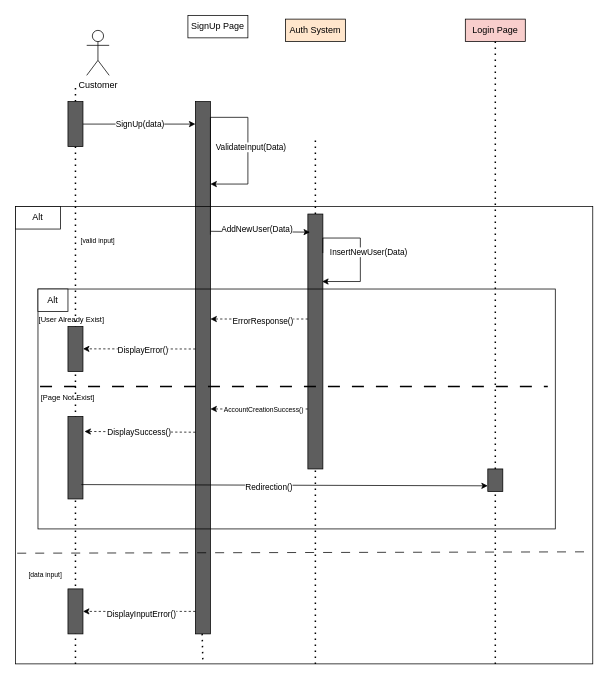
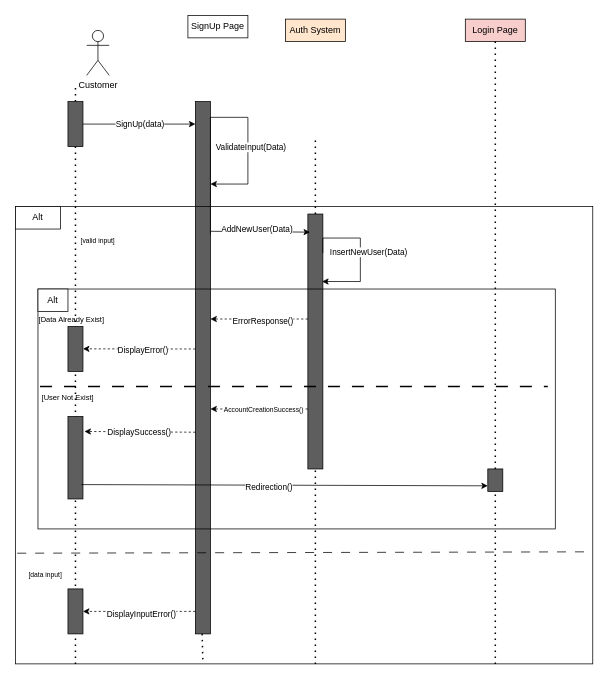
  <mxCell id="0" />
  <mxCell id="1" parent="0" />
  <mxCell id="2" value="Customer" style="shape=umlActor;verticalLabelPosition=bottom;verticalAlign=top;html=1;outlineConnect=0;" vertex="1" parent="1"><mxGeometry x="115" y="40" width="30" height="60" as="geometry" /></mxCell>
  <mxCell id="3" value="" style="endArrow=none;dashed=1;html=1;dashPattern=1 3;strokeWidth=2;rounded=0;" edge="1" parent="1" source="5"><mxGeometry width="50" height="50" relative="1" as="geometry"><mxPoint x="100" y="395" as="sourcePoint" /><mxPoint x="100" y="115" as="targetPoint" /></mxGeometry></mxCell>
  <mxCell id="4" value="" style="endArrow=none;dashed=1;html=1;dashPattern=1 3;strokeWidth=2;rounded=0;" edge="1" parent="1" target="5"><mxGeometry width="50" height="50" relative="1" as="geometry"><mxPoint x="100" y="885" as="sourcePoint" /><mxPoint x="100" y="115" as="targetPoint" /></mxGeometry></mxCell>
  <mxCell id="5" value="" style="rounded=0;whiteSpace=wrap;html=1;fillColor=#5E5E5E;" vertex="1" parent="1"><mxGeometry x="90" y="135" width="20" height="60" as="geometry" /></mxCell>
  <mxCell id="6" value="SignUp Page" style="rounded=0;whiteSpace=wrap;html=1;" vertex="1" parent="1"><mxGeometry x="250" y="20" width="80" height="30" as="geometry" /></mxCell>
  <mxCell id="7" value="" style="endArrow=none;dashed=1;html=1;dashPattern=1 3;strokeWidth=2;rounded=0;" edge="1" parent="1" target="8"><mxGeometry width="50" height="50" relative="1" as="geometry"><mxPoint x="270" y="545" as="sourcePoint" /><mxPoint x="270" y="115" as="targetPoint" /></mxGeometry></mxCell>
  <mxCell id="8" value="" style="rounded=0;whiteSpace=wrap;html=1;fillColor=#5E5E5E;" vertex="1" parent="1"><mxGeometry x="260" y="135" width="20" height="710" as="geometry" /></mxCell>
  <mxCell id="9" value="" style="endArrow=classic;html=1;rounded=0;exitX=1;exitY=0.5;exitDx=0;exitDy=0;" edge="1" parent="1" source="5"><mxGeometry width="50" height="50" relative="1" as="geometry"><mxPoint x="340" y="245" as="sourcePoint" /><mxPoint x="260" y="165" as="targetPoint" /></mxGeometry></mxCell>
  <mxCell id="10" value="SignUp(data)" style="edgeLabel;html=1;align=center;verticalAlign=middle;resizable=0;points=[];" vertex="1" connectable="0" parent="9"><mxGeometry relative="1" as="geometry"><mxPoint as="offset" /></mxGeometry></mxCell>
  <mxCell id="11" value="Auth System" style="rounded=0;whiteSpace=wrap;html=1;fillColor=#ffe6cc;" vertex="1" parent="1"><mxGeometry x="380" y="25" width="80" height="30" as="geometry" /></mxCell>
  <mxCell id="12" value="" style="endArrow=none;dashed=1;html=1;dashPattern=1 3;strokeWidth=2;rounded=0;entryX=0.5;entryY=1;entryDx=0;entryDy=0;" edge="1" parent="1"><mxGeometry width="50" height="50" relative="1" as="geometry"><mxPoint x="420" y="885" as="sourcePoint" /><mxPoint x="420" y="185" as="targetPoint" /></mxGeometry></mxCell>
  <mxCell id="13" value="" style="rounded=0;whiteSpace=wrap;html=1;fillColor=none;movable=0;resizable=0;rotatable=0;deletable=0;editable=0;locked=1;connectable=0;" vertex="1" parent="1"><mxGeometry x="20" y="275" width="770" height="610" as="geometry" /></mxCell>
  <mxCell id="14" value="Alt" style="rounded=0;whiteSpace=wrap;html=1;" vertex="1" parent="1"><mxGeometry x="20" y="275" width="60" height="30" as="geometry" /></mxCell>
  <mxCell id="15" style="edgeStyle=orthogonalEdgeStyle;rounded=0;orthogonalLoop=1;jettySize=auto;html=1;exitX=1;exitY=0.25;exitDx=0;exitDy=0;" edge="1" parent="1" source="8" target="8"><mxGeometry relative="1" as="geometry"><mxPoint x="300" y="225" as="sourcePoint" /><mxPoint x="310" y="244" as="targetPoint" /><Array as="points"><mxPoint x="280" y="156" /><mxPoint x="330" y="156" /><mxPoint x="330" y="245" /></Array></mxGeometry></mxCell>
  <mxCell id="16" value="ValidateInput(Data)" style="edgeLabel;html=1;align=center;verticalAlign=middle;resizable=0;points=[];" vertex="1" connectable="0" parent="15"><mxGeometry x="0.046" y="2" relative="1" as="geometry"><mxPoint x="29" y="41" as="offset" /></mxGeometry></mxCell>
  <mxCell id="17" value="&lt;font style=&quot;font-size: 9px;&quot;&gt;[valid input]&lt;/font&gt;" style="text;html=1;align=center;verticalAlign=middle;whiteSpace=wrap;rounded=0;" vertex="1" parent="1"><mxGeometry x="105" y="310" width="50" height="20" as="geometry" /></mxCell>
  <mxCell id="18" value="" style="rounded=0;whiteSpace=wrap;html=1;fillColor=#5E5E5E;" vertex="1" parent="1"><mxGeometry x="410" y="285" width="20" height="340" as="geometry" /></mxCell>
  <mxCell id="19" value="" style="rounded=0;whiteSpace=wrap;html=1;fillColor=none;movable=1;resizable=1;rotatable=1;deletable=1;editable=1;locked=0;connectable=1;" vertex="1" parent="1"><mxGeometry x="50" y="385" width="690" height="320" as="geometry" /></mxCell>
  <mxCell id="20" value="" style="endArrow=classic;html=1;rounded=0;entryX=0.142;entryY=0.071;entryDx=0;entryDy=0;entryPerimeter=0;" edge="1" parent="1" target="18"><mxGeometry width="50" height="50" relative="1" as="geometry"><mxPoint x="280" y="308" as="sourcePoint" /><mxPoint x="380" y="275" as="targetPoint" /></mxGeometry></mxCell>
  <mxCell id="21" value="AddNewUser(Data)" style="edgeLabel;html=1;align=center;verticalAlign=middle;resizable=0;points=[];" vertex="1" connectable="0" parent="20"><mxGeometry x="-0.149" y="-2" relative="1" as="geometry"><mxPoint x="5" y="-5" as="offset" /></mxGeometry></mxCell>
  <mxCell id="22" value="Alt" style="rounded=0;whiteSpace=wrap;html=1;" vertex="1" parent="1"><mxGeometry x="50" y="385" width="40" height="30" as="geometry" /></mxCell>
- <mxCell id="23" value="&lt;font size=&quot;1&quot;&gt;[User Already Exist]&lt;/font&gt;" style="text;html=1;align=center;verticalAlign=middle;whiteSpace=wrap;rounded=0;" vertex="1" parent="1"><mxGeometry x="50" y="415" width="90" height="20" as="geometry" /></mxCell>
+ <mxCell id="23" value="&lt;font size=&quot;1&quot;&gt;[Data Already Exist]&lt;/font&gt;" style="text;html=1;align=center;verticalAlign=middle;whiteSpace=wrap;rounded=0;" vertex="1" parent="1"><mxGeometry x="50" y="415" width="90" height="20" as="geometry" /></mxCell>
  <mxCell id="24" style="edgeStyle=orthogonalEdgeStyle;rounded=0;orthogonalLoop=1;jettySize=auto;html=1;exitX=0.993;exitY=0.153;exitDx=0;exitDy=0;exitPerimeter=0;" edge="1" parent="1" source="18"><mxGeometry relative="1" as="geometry"><mxPoint x="429" y="375" as="targetPoint" /><Array as="points"><mxPoint x="480" y="317" /><mxPoint x="480" y="375" /><mxPoint x="429" y="375" /></Array></mxGeometry></mxCell>
  <mxCell id="25" value="InsertNewUser(Data)" style="edgeLabel;html=1;align=center;verticalAlign=middle;resizable=0;points=[];" vertex="1" connectable="0" parent="24"><mxGeometry x="-0.011" y="1" relative="1" as="geometry"><mxPoint x="9" as="offset" /></mxGeometry></mxCell>
  <mxCell id="26" value="" style="endArrow=classic;html=1;rounded=0;dashed=1;" edge="1" parent="1"><mxGeometry width="50" height="50" relative="1" as="geometry"><mxPoint x="410" y="425" as="sourcePoint" /><mxPoint x="280" y="425" as="targetPoint" /></mxGeometry></mxCell>
  <mxCell id="27" value="ErrorResponse()" style="edgeLabel;html=1;align=center;verticalAlign=middle;resizable=0;points=[];" vertex="1" connectable="0" parent="26"><mxGeometry x="-0.061" y="2" relative="1" as="geometry"><mxPoint as="offset" /></mxGeometry></mxCell>
  <mxCell id="28" value="" style="rounded=0;whiteSpace=wrap;html=1;fillColor=#5E5E5E;" vertex="1" parent="1"><mxGeometry x="90" y="435" width="20" height="60" as="geometry" /></mxCell>
  <mxCell id="29" value="" style="endArrow=classic;html=1;rounded=0;dashed=1;" edge="1" parent="1"><mxGeometry width="50" height="50" relative="1" as="geometry"><mxPoint x="260" y="465" as="sourcePoint" /><mxPoint x="110" y="464.8" as="targetPoint" /></mxGeometry></mxCell>
  <mxCell id="30" value="DisplayError()" style="edgeLabel;html=1;align=center;verticalAlign=middle;resizable=0;points=[];" vertex="1" connectable="0" parent="29"><mxGeometry x="-0.061" y="2" relative="1" as="geometry"><mxPoint as="offset" /></mxGeometry></mxCell>
  <mxCell id="31" value="" style="endArrow=none;dashed=1;html=1;dashPattern=8 8;strokeWidth=2;rounded=0;exitX=0.005;exitY=0.586;exitDx=0;exitDy=0;exitPerimeter=0;" edge="1" parent="1"><mxGeometry width="50" height="50" relative="1" as="geometry"><mxPoint x="52.76" y="515" as="sourcePoint" /><mxPoint x="730" y="515" as="targetPoint" /></mxGeometry></mxCell>
- <mxCell id="32" value="&lt;font size=&quot;1&quot;&gt;[Page Not Exist]&lt;/font&gt;" style="text;html=1;align=center;verticalAlign=middle;whiteSpace=wrap;rounded=0;" vertex="1" parent="1"><mxGeometry x="50" y="520" width="80" height="20" as="geometry" /></mxCell>
+ <mxCell id="32" value="&lt;font size=&quot;1&quot;&gt;[User Not Exist]&lt;/font&gt;" style="text;html=1;align=center;verticalAlign=middle;whiteSpace=wrap;rounded=0;" vertex="1" parent="1"><mxGeometry x="50" y="520" width="80" height="20" as="geometry" /></mxCell>
  <mxCell id="33" value="" style="endArrow=none;dashed=1;html=1;dashPattern=1 3;strokeWidth=2;rounded=0;" edge="1" parent="1"><mxGeometry width="50" height="50" relative="1" as="geometry"><mxPoint x="269" y="845" as="sourcePoint" /><mxPoint x="270" y="885" as="targetPoint" /></mxGeometry></mxCell>
  <mxCell id="34" value="Login Page" style="rounded=0;whiteSpace=wrap;html=1;fillColor=#f8cecc;" vertex="1" parent="1"><mxGeometry x="620" y="25" width="80" height="30" as="geometry" /></mxCell>
  <mxCell id="35" value="" style="endArrow=none;dashed=1;html=1;dashPattern=1 3;strokeWidth=2;rounded=0;entryX=0.5;entryY=1;entryDx=0;entryDy=0;" edge="1" parent="1" target="34" source="44"><mxGeometry width="50" height="50" relative="1" as="geometry"><mxPoint x="650" y="815" as="sourcePoint" /><mxPoint x="660" y="135" as="targetPoint" /></mxGeometry></mxCell>
  <mxCell id="36" value="" style="endArrow=classic;html=1;rounded=0;dashed=1;" edge="1" parent="1"><mxGeometry width="50" height="50" relative="1" as="geometry"><mxPoint x="410" y="545" as="sourcePoint" /><mxPoint x="280" y="545" as="targetPoint" /></mxGeometry></mxCell>
  <mxCell id="37" value="&lt;font style=&quot;font-size: 9px;&quot;&gt;AccountCreationSuccess()&lt;/font&gt;" style="edgeLabel;html=1;align=center;verticalAlign=middle;resizable=0;points=[];" vertex="1" connectable="0" parent="36"><mxGeometry x="0.132" relative="1" as="geometry"><mxPoint x="14" as="offset" /></mxGeometry></mxCell>
  <mxCell id="38" value="" style="endArrow=classic;html=1;rounded=0;dashed=1;" edge="1" parent="1"><mxGeometry width="50" height="50" relative="1" as="geometry"><mxPoint x="260" y="576" as="sourcePoint" /><mxPoint x="112" y="575" as="targetPoint" /></mxGeometry></mxCell>
  <mxCell id="39" value="DisplaySuccess()" style="edgeLabel;html=1;align=center;verticalAlign=middle;resizable=0;points=[];" vertex="1" connectable="0" parent="38"><mxGeometry x="0.017" y="2" relative="1" as="geometry"><mxPoint y="-2" as="offset" /></mxGeometry></mxCell>
  <mxCell id="40" value="" style="rounded=0;whiteSpace=wrap;html=1;fillColor=#5E5E5E;" vertex="1" parent="1"><mxGeometry x="90" y="555" width="20" height="110" as="geometry" /></mxCell>
  <mxCell id="41" value="" style="endArrow=classic;html=1;rounded=0;exitX=0.892;exitY=0.826;exitDx=0;exitDy=0;exitPerimeter=0;entryX=0;entryY=0.75;entryDx=0;entryDy=0;" edge="1" parent="1" source="40" target="44"><mxGeometry width="50" height="50" relative="1" as="geometry"><mxPoint x="140" y="655" as="sourcePoint" /><mxPoint x="190" y="605" as="targetPoint" /></mxGeometry></mxCell>
  <mxCell id="42" value="Redirection()" style="edgeLabel;html=1;align=center;verticalAlign=middle;resizable=0;points=[];" vertex="1" connectable="0" parent="41"><mxGeometry x="-0.079" y="-3" relative="1" as="geometry"><mxPoint as="offset" /></mxGeometry></mxCell>
  <mxCell id="43" value="" style="endArrow=none;dashed=1;html=1;dashPattern=1 3;strokeWidth=2;rounded=0;entryX=0.5;entryY=1;entryDx=0;entryDy=0;" edge="1" parent="1" target="44"><mxGeometry width="50" height="50" relative="1" as="geometry"><mxPoint x="660" y="885" as="sourcePoint" /><mxPoint x="660" y="55" as="targetPoint" /></mxGeometry></mxCell>
  <mxCell id="44" value="" style="rounded=0;whiteSpace=wrap;html=1;fillColor=#5E5E5E;" vertex="1" parent="1"><mxGeometry x="650" y="625" width="20" height="30" as="geometry" /></mxCell>
  <mxCell id="45" value="" style="rounded=0;whiteSpace=wrap;html=1;fillColor=#5E5E5E;" vertex="1" parent="1"><mxGeometry x="90" y="785" width="20" height="60" as="geometry" /></mxCell>
  <mxCell id="46" value="&lt;font style=&quot;font-size: 9px;&quot;&gt;[data input]&lt;/font&gt;" style="text;html=1;align=center;verticalAlign=middle;whiteSpace=wrap;rounded=0;" vertex="1" parent="1"><mxGeometry x="30" y="755" width="60" height="20" as="geometry" /></mxCell>
  <mxCell id="47" value="" style="endArrow=none;html=1;rounded=0;exitX=0.003;exitY=0.758;exitDx=0;exitDy=0;exitPerimeter=0;entryX=0.997;entryY=0.755;entryDx=0;entryDy=0;entryPerimeter=0;dashed=1;dashPattern=12 12;" edge="1" parent="1" source="13" target="13"><mxGeometry width="50" height="50" relative="1" as="geometry"><mxPoint x="90" y="765" as="sourcePoint" /><mxPoint x="140" y="715" as="targetPoint" /></mxGeometry></mxCell>
  <mxCell id="48" value="" style="endArrow=classic;html=1;rounded=0;entryX=1;entryY=0.5;entryDx=0;entryDy=0;dashed=1;" edge="1" parent="1" target="45"><mxGeometry width="50" height="50" relative="1" as="geometry"><mxPoint x="260" y="815" as="sourcePoint" /><mxPoint x="250" y="785" as="targetPoint" /></mxGeometry></mxCell>
  <mxCell id="49" value="DisplayInputError()" style="edgeLabel;html=1;align=center;verticalAlign=middle;resizable=0;points=[];" vertex="1" connectable="0" parent="48"><mxGeometry x="-0.027" y="3" relative="1" as="geometry"><mxPoint as="offset" /></mxGeometry></mxCell>
